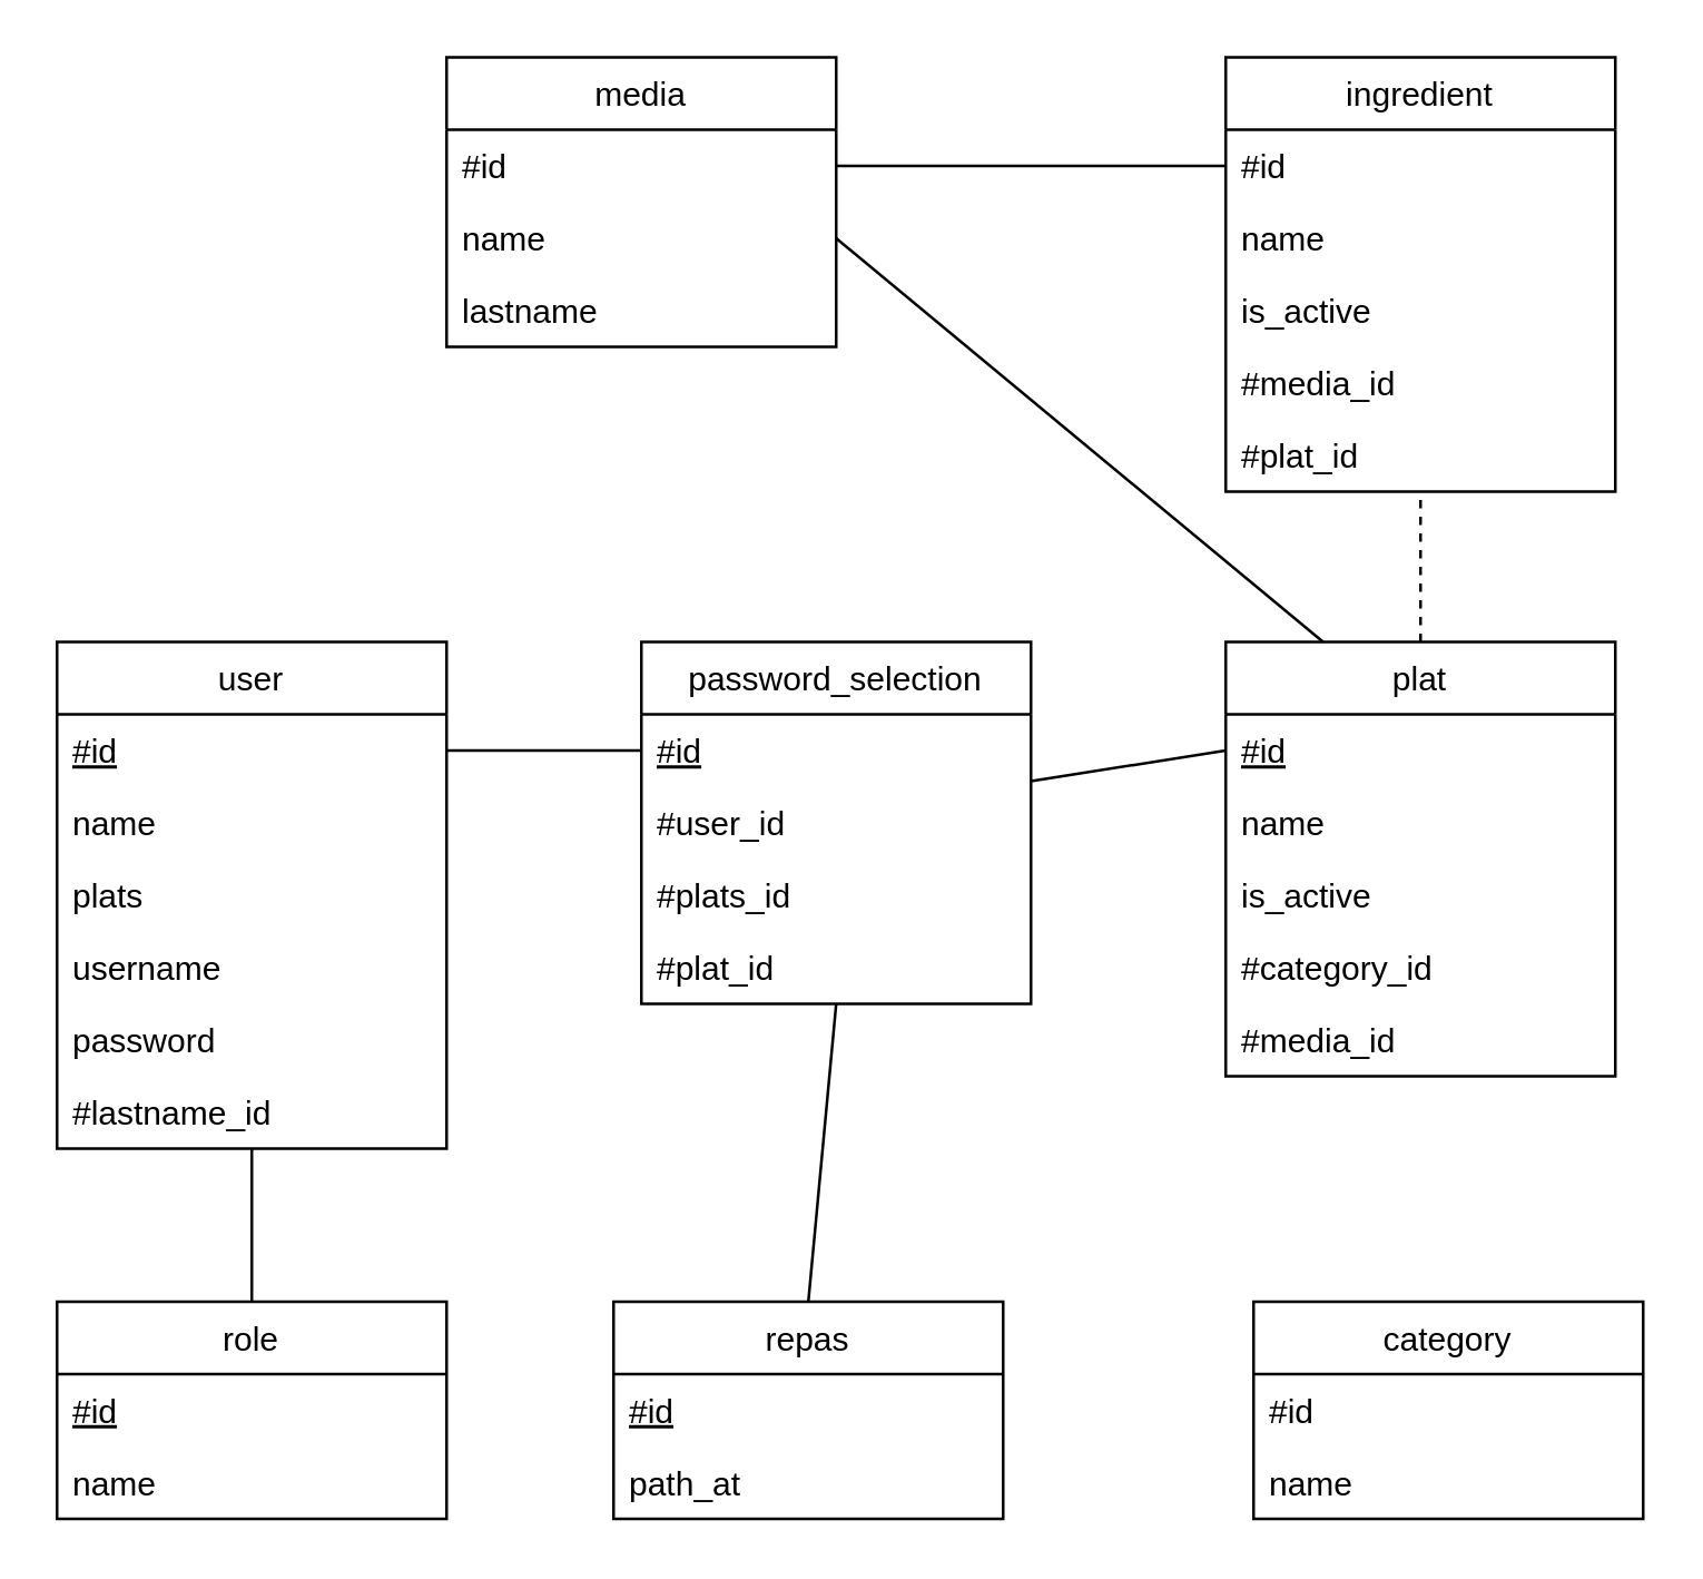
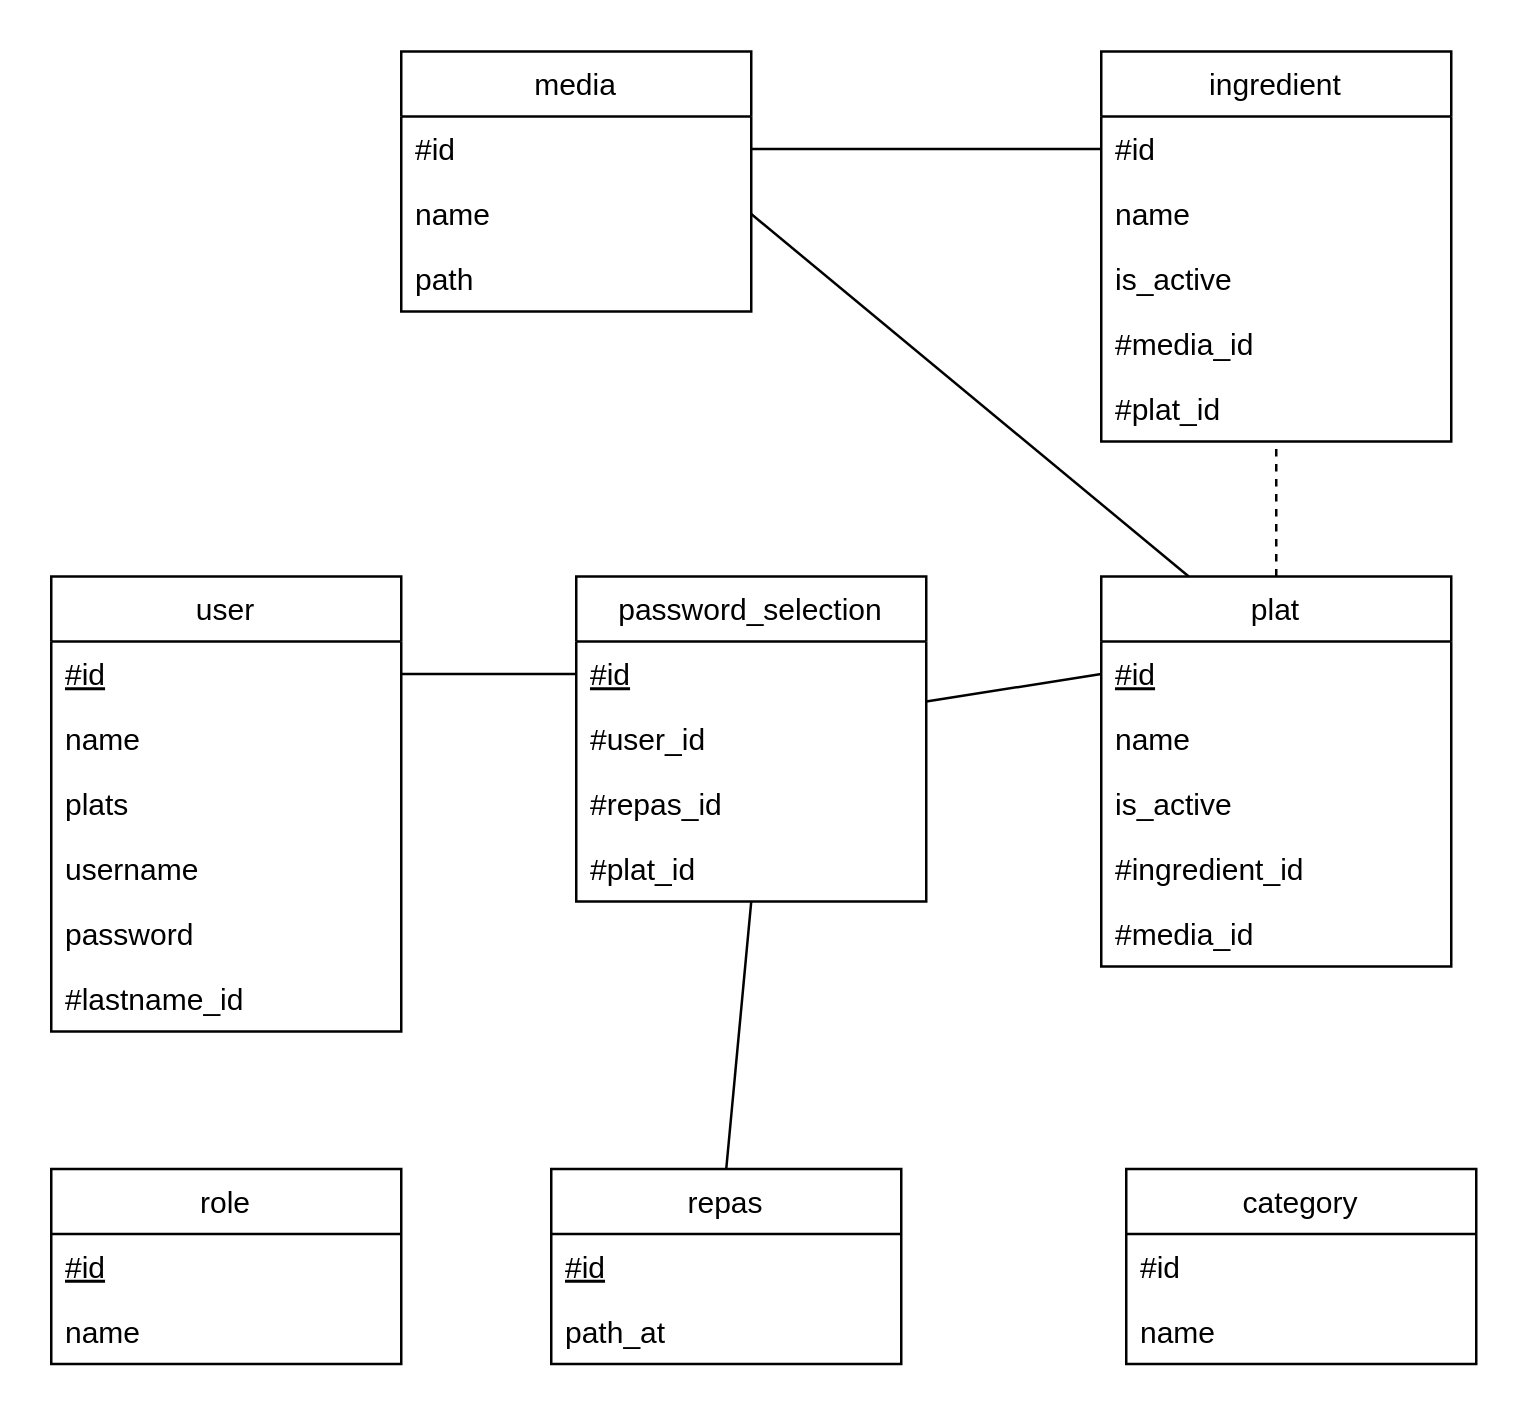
  <mxCell id="0" />
  <mxCell id="1" parent="0" />
  <mxCell id="2" value="user" style="swimlane;fontStyle=0;childLayout=stackLayout;horizontal=1;startSize=26;fillColor=none;horizontalStack=0;resizeParent=1;resizeParentMax=0;resizeLast=0;collapsible=1;marginBottom=0;" vertex="1" parent="1"><mxGeometry x="20" y="230" width="140" height="182" as="geometry" /></mxCell>
  <mxCell id="3" value="#id" style="text;strokeColor=none;fillColor=none;align=left;verticalAlign=top;spacingLeft=4;spacingRight=4;overflow=hidden;rotatable=0;points=[[0,0.5],[1,0.5]];portConstraint=eastwest;fontStyle=4" vertex="1" parent="2"><mxGeometry y="26" width="140" height="26" as="geometry" /></mxCell>
  <mxCell id="4" value="name" style="text;strokeColor=none;fillColor=none;align=left;verticalAlign=top;spacingLeft=4;spacingRight=4;overflow=hidden;rotatable=0;points=[[0,0.5],[1,0.5]];portConstraint=eastwest;" vertex="1" parent="2"><mxGeometry y="52" width="140" height="26" as="geometry" /></mxCell>
  <mxCell id="5" value="plats" style="text;strokeColor=none;fillColor=none;align=left;verticalAlign=top;spacingLeft=4;spacingRight=4;overflow=hidden;rotatable=0;points=[[0,0.5],[1,0.5]];portConstraint=eastwest;" vertex="1" parent="2"><mxGeometry y="78" width="140" height="26" as="geometry" /></mxCell>
  <mxCell id="6" value="username" style="text;strokeColor=none;fillColor=none;align=left;verticalAlign=top;spacingLeft=4;spacingRight=4;overflow=hidden;rotatable=0;points=[[0,0.5],[1,0.5]];portConstraint=eastwest;" vertex="1" parent="2"><mxGeometry y="104" width="140" height="26" as="geometry" /></mxCell>
  <mxCell id="7" value="password" style="text;strokeColor=none;fillColor=none;align=left;verticalAlign=top;spacingLeft=4;spacingRight=4;overflow=hidden;rotatable=0;points=[[0,0.5],[1,0.5]];portConstraint=eastwest;" vertex="1" parent="2"><mxGeometry y="130" width="140" height="26" as="geometry" /></mxCell>
  <mxCell id="8" value="#lastname_id" style="text;strokeColor=none;fillColor=none;align=left;verticalAlign=top;spacingLeft=4;spacingRight=4;overflow=hidden;rotatable=0;points=[[0,0.5],[1,0.5]];portConstraint=eastwest;" vertex="1" parent="2"><mxGeometry y="156" width="140" height="26" as="geometry" /></mxCell>
  <mxCell id="9" value="role" style="swimlane;fontStyle=0;childLayout=stackLayout;horizontal=1;startSize=26;fillColor=none;horizontalStack=0;resizeParent=1;resizeParentMax=0;resizeLast=0;collapsible=1;marginBottom=0;" vertex="1" parent="1"><mxGeometry x="20" y="467" width="140" height="78" as="geometry" /></mxCell>
  <mxCell id="10" value="#id" style="text;strokeColor=none;fillColor=none;align=left;verticalAlign=top;spacingLeft=4;spacingRight=4;overflow=hidden;rotatable=0;points=[[0,0.5],[1,0.5]];portConstraint=eastwest;fontStyle=4" vertex="1" parent="9"><mxGeometry y="26" width="140" height="26" as="geometry" /></mxCell>
  <mxCell id="11" value="name" style="text;strokeColor=none;fillColor=none;align=left;verticalAlign=top;spacingLeft=4;spacingRight=4;overflow=hidden;rotatable=0;points=[[0,0.5],[1,0.5]];portConstraint=eastwest;" vertex="1" parent="9"><mxGeometry y="52" width="140" height="26" as="geometry" /></mxCell>
- <mxCell id="12" value="" style="endArrow=none;html=1;rounded=0;exitX=0.5;exitY=0;exitDx=0;exitDy=0;" edge="1" parent="1" source="9" target="8"><mxGeometry width="50" height="50" relative="1" as="geometry"><mxPoint x="320" y="330" as="sourcePoint" /><mxPoint x="110" y="410" as="targetPoint" /></mxGeometry></mxCell>
  <mxCell id="13" value="plat" style="swimlane;fontStyle=0;childLayout=stackLayout;horizontal=1;startSize=26;fillColor=none;horizontalStack=0;resizeParent=1;resizeParentMax=0;resizeLast=0;collapsible=1;marginBottom=0;" vertex="1" parent="1"><mxGeometry x="440" y="230" width="140" height="156" as="geometry" /></mxCell>
  <mxCell id="14" value="#id" style="text;strokeColor=none;fillColor=none;align=left;verticalAlign=top;spacingLeft=4;spacingRight=4;overflow=hidden;rotatable=0;points=[[0,0.5],[1,0.5]];portConstraint=eastwest;fontStyle=4" vertex="1" parent="13"><mxGeometry y="26" width="140" height="26" as="geometry" /></mxCell>
  <mxCell id="15" value="name" style="text;strokeColor=none;fillColor=none;align=left;verticalAlign=top;spacingLeft=4;spacingRight=4;overflow=hidden;rotatable=0;points=[[0,0.5],[1,0.5]];portConstraint=eastwest;" vertex="1" parent="13"><mxGeometry y="52" width="140" height="26" as="geometry" /></mxCell>
  <mxCell id="16" value="is_active" style="text;strokeColor=none;fillColor=none;align=left;verticalAlign=top;spacingLeft=4;spacingRight=4;overflow=hidden;rotatable=0;points=[[0,0.5],[1,0.5]];portConstraint=eastwest;" vertex="1" parent="13"><mxGeometry y="78" width="140" height="26" as="geometry" /></mxCell>
- <mxCell id="17" value="#category_id" style="text;strokeColor=none;fillColor=none;align=left;verticalAlign=top;spacingLeft=4;spacingRight=4;overflow=hidden;rotatable=0;points=[[0,0.5],[1,0.5]];portConstraint=eastwest;" vertex="1" parent="13"><mxGeometry y="104" width="140" height="26" as="geometry" /></mxCell>
+ <mxCell id="17" value="#ingredient_id" style="text;strokeColor=none;fillColor=none;align=left;verticalAlign=top;spacingLeft=4;spacingRight=4;overflow=hidden;rotatable=0;points=[[0,0.5],[1,0.5]];portConstraint=eastwest;" vertex="1" parent="13"><mxGeometry y="104" width="140" height="26" as="geometry" /></mxCell>
  <mxCell id="18" value="#media_id" style="text;strokeColor=none;fillColor=none;align=left;verticalAlign=top;spacingLeft=4;spacingRight=4;overflow=hidden;rotatable=0;points=[[0,0.5],[1,0.5]];portConstraint=eastwest;" vertex="1" parent="13"><mxGeometry y="130" width="140" height="26" as="geometry" /></mxCell>
  <mxCell id="19" value="repas" style="swimlane;fontStyle=0;childLayout=stackLayout;horizontal=1;startSize=26;fillColor=none;horizontalStack=0;resizeParent=1;resizeParentMax=0;resizeLast=0;collapsible=1;marginBottom=0;" vertex="1" parent="1"><mxGeometry x="220" y="467" width="140" height="78" as="geometry" /></mxCell>
  <mxCell id="20" value="#id" style="text;strokeColor=none;fillColor=none;align=left;verticalAlign=top;spacingLeft=4;spacingRight=4;overflow=hidden;rotatable=0;points=[[0,0.5],[1,0.5]];portConstraint=eastwest;fontStyle=4" vertex="1" parent="19"><mxGeometry y="26" width="140" height="26" as="geometry" /></mxCell>
  <mxCell id="21" value="path_at" style="text;strokeColor=none;fillColor=none;align=left;verticalAlign=top;spacingLeft=4;spacingRight=4;overflow=hidden;rotatable=0;points=[[0,0.5],[1,0.5]];portConstraint=eastwest;" vertex="1" parent="19"><mxGeometry y="52" width="140" height="26" as="geometry" /></mxCell>
  <mxCell id="22" value="password_selection" style="swimlane;fontStyle=0;childLayout=stackLayout;horizontal=1;startSize=26;fillColor=none;horizontalStack=0;resizeParent=1;resizeParentMax=0;resizeLast=0;collapsible=1;marginBottom=0;" vertex="1" parent="1"><mxGeometry x="230" y="230" width="140" height="130" as="geometry" /></mxCell>
  <mxCell id="23" value="#id" style="text;strokeColor=none;fillColor=none;align=left;verticalAlign=top;spacingLeft=4;spacingRight=4;overflow=hidden;rotatable=0;points=[[0,0.5],[1,0.5]];portConstraint=eastwest;fontStyle=4" vertex="1" parent="22"><mxGeometry y="26" width="140" height="26" as="geometry" /></mxCell>
  <mxCell id="24" value="#user_id" style="text;strokeColor=none;fillColor=none;align=left;verticalAlign=top;spacingLeft=4;spacingRight=4;overflow=hidden;rotatable=0;points=[[0,0.5],[1,0.5]];portConstraint=eastwest;" vertex="1" parent="22"><mxGeometry y="52" width="140" height="26" as="geometry" /></mxCell>
- <mxCell id="25" value="#plats_id" style="text;strokeColor=none;fillColor=none;align=left;verticalAlign=top;spacingLeft=4;spacingRight=4;overflow=hidden;rotatable=0;points=[[0,0.5],[1,0.5]];portConstraint=eastwest;" vertex="1" parent="22"><mxGeometry y="78" width="140" height="26" as="geometry" /></mxCell>
+ <mxCell id="25" value="#repas_id" style="text;strokeColor=none;fillColor=none;align=left;verticalAlign=top;spacingLeft=4;spacingRight=4;overflow=hidden;rotatable=0;points=[[0,0.5],[1,0.5]];portConstraint=eastwest;" vertex="1" parent="22"><mxGeometry y="78" width="140" height="26" as="geometry" /></mxCell>
  <mxCell id="26" value="#plat_id" style="text;strokeColor=none;fillColor=none;align=left;verticalAlign=top;spacingLeft=4;spacingRight=4;overflow=hidden;rotatable=0;points=[[0,0.5],[1,0.5]];portConstraint=eastwest;" vertex="1" parent="22"><mxGeometry y="104" width="140" height="26" as="geometry" /></mxCell>
  <mxCell id="27" value="" style="endArrow=none;html=1;rounded=0;exitX=1;exitY=0.5;exitDx=0;exitDy=0;entryX=0;entryY=0.5;entryDx=0;entryDy=0;" edge="1" parent="1" source="3" target="23"><mxGeometry width="50" height="50" relative="1" as="geometry"><mxPoint x="160" y="130" as="sourcePoint" /><mxPoint x="210" y="80" as="targetPoint" /></mxGeometry></mxCell>
  <mxCell id="28" value="" style="endArrow=none;html=1;rounded=0;exitX=0;exitY=0.5;exitDx=0;exitDy=0;" edge="1" parent="1" source="14"><mxGeometry width="50" height="50" relative="1" as="geometry"><mxPoint x="320" y="330" as="sourcePoint" /><mxPoint x="370" y="280" as="targetPoint" /></mxGeometry></mxCell>
  <mxCell id="29" value="" style="endArrow=none;html=1;rounded=0;entryX=0.5;entryY=0;entryDx=0;entryDy=0;" edge="1" parent="1" target="19"><mxGeometry width="50" height="50" relative="1" as="geometry"><mxPoint x="300" y="360" as="sourcePoint" /><mxPoint x="370" y="280" as="targetPoint" /></mxGeometry></mxCell>
  <mxCell id="30" value="category" style="swimlane;fontStyle=0;childLayout=stackLayout;horizontal=1;startSize=26;fillColor=none;horizontalStack=0;resizeParent=1;resizeParentMax=0;resizeLast=0;collapsible=1;marginBottom=0;" vertex="1" parent="1"><mxGeometry x="450" y="467" width="140" height="78" as="geometry" /></mxCell>
  <mxCell id="31" value="#id" style="text;strokeColor=none;fillColor=none;align=left;verticalAlign=top;spacingLeft=4;spacingRight=4;overflow=hidden;rotatable=0;points=[[0,0.5],[1,0.5]];portConstraint=eastwest;" vertex="1" parent="30"><mxGeometry y="26" width="140" height="26" as="geometry" /></mxCell>
  <mxCell id="32" value="name" style="text;strokeColor=none;fillColor=none;align=left;verticalAlign=top;spacingLeft=4;spacingRight=4;overflow=hidden;rotatable=0;points=[[0,0.5],[1,0.5]];portConstraint=eastwest;" vertex="1" parent="30"><mxGeometry y="52" width="140" height="26" as="geometry" /></mxCell>
  <mxCell id="33" value="ingredient" style="swimlane;fontStyle=0;childLayout=stackLayout;horizontal=1;startSize=26;fillColor=none;horizontalStack=0;resizeParent=1;resizeParentMax=0;resizeLast=0;collapsible=1;marginBottom=0;" vertex="1" parent="1"><mxGeometry x="440" y="20" width="140" height="156" as="geometry" /></mxCell>
  <mxCell id="34" value="#id" style="text;strokeColor=none;fillColor=none;align=left;verticalAlign=top;spacingLeft=4;spacingRight=4;overflow=hidden;rotatable=0;points=[[0,0.5],[1,0.5]];portConstraint=eastwest;" vertex="1" parent="33"><mxGeometry y="26" width="140" height="26" as="geometry" /></mxCell>
  <mxCell id="35" value="name" style="text;strokeColor=none;fillColor=none;align=left;verticalAlign=top;spacingLeft=4;spacingRight=4;overflow=hidden;rotatable=0;points=[[0,0.5],[1,0.5]];portConstraint=eastwest;" vertex="1" parent="33"><mxGeometry y="52" width="140" height="26" as="geometry" /></mxCell>
  <mxCell id="36" value="is_active" style="text;strokeColor=none;fillColor=none;align=left;verticalAlign=top;spacingLeft=4;spacingRight=4;overflow=hidden;rotatable=0;points=[[0,0.5],[1,0.5]];portConstraint=eastwest;" vertex="1" parent="33"><mxGeometry y="78" width="140" height="26" as="geometry" /></mxCell>
  <mxCell id="37" value="#media_id" style="text;strokeColor=none;fillColor=none;align=left;verticalAlign=top;spacingLeft=4;spacingRight=4;overflow=hidden;rotatable=0;points=[[0,0.5],[1,0.5]];portConstraint=eastwest;" vertex="1" parent="33"><mxGeometry y="104" width="140" height="26" as="geometry" /></mxCell>
  <mxCell id="38" value="#plat_id" style="text;strokeColor=none;fillColor=none;align=left;verticalAlign=top;spacingLeft=4;spacingRight=4;overflow=hidden;rotatable=0;points=[[0,0.5],[1,0.5]];portConstraint=eastwest;" vertex="1" parent="33"><mxGeometry y="130" width="140" height="26" as="geometry" /></mxCell>
  <mxCell id="39" value="" style="endArrow=none;html=1;rounded=0;exitX=0.5;exitY=0;exitDx=0;exitDy=0;dashed=1;" edge="1" parent="1" source="13" target="33"><mxGeometry width="50" height="50" relative="1" as="geometry"><mxPoint x="320" y="330" as="sourcePoint" /><mxPoint x="540" y="150" as="targetPoint" /></mxGeometry></mxCell>
  <mxCell id="40" value="media" style="swimlane;fontStyle=0;childLayout=stackLayout;horizontal=1;startSize=26;fillColor=none;horizontalStack=0;resizeParent=1;resizeParentMax=0;resizeLast=0;collapsible=1;marginBottom=0;" vertex="1" parent="1"><mxGeometry x="160" y="20" width="140" height="104" as="geometry" /></mxCell>
  <mxCell id="41" value="#id" style="text;strokeColor=none;fillColor=none;align=left;verticalAlign=top;spacingLeft=4;spacingRight=4;overflow=hidden;rotatable=0;points=[[0,0.5],[1,0.5]];portConstraint=eastwest;" vertex="1" parent="40"><mxGeometry y="26" width="140" height="26" as="geometry" /></mxCell>
  <mxCell id="42" value="name" style="text;strokeColor=none;fillColor=none;align=left;verticalAlign=top;spacingLeft=4;spacingRight=4;overflow=hidden;rotatable=0;points=[[0,0.5],[1,0.5]];portConstraint=eastwest;" vertex="1" parent="40"><mxGeometry y="52" width="140" height="26" as="geometry" /></mxCell>
- <mxCell id="43" value="lastname" style="text;strokeColor=none;fillColor=none;align=left;verticalAlign=top;spacingLeft=4;spacingRight=4;overflow=hidden;rotatable=0;points=[[0,0.5],[1,0.5]];portConstraint=eastwest;" vertex="1" parent="40"><mxGeometry y="78" width="140" height="26" as="geometry" /></mxCell>
+ <mxCell id="43" value="path" style="text;strokeColor=none;fillColor=none;align=left;verticalAlign=top;spacingLeft=4;spacingRight=4;overflow=hidden;rotatable=0;points=[[0,0.5],[1,0.5]];portConstraint=eastwest;" vertex="1" parent="40"><mxGeometry y="78" width="140" height="26" as="geometry" /></mxCell>
  <mxCell id="44" value="" style="endArrow=none;html=1;rounded=0;entryX=0;entryY=0.5;entryDx=0;entryDy=0;" edge="1" parent="1" source="41" target="34"><mxGeometry width="50" height="50" relative="1" as="geometry"><mxPoint x="320" y="330" as="sourcePoint" /><mxPoint x="370" y="280" as="targetPoint" /></mxGeometry></mxCell>
  <mxCell id="45" value="" style="endArrow=none;html=1;rounded=0;entryX=1;entryY=0.5;entryDx=0;entryDy=0;exitX=0.25;exitY=0;exitDx=0;exitDy=0;" edge="1" parent="1" source="13" target="42"><mxGeometry width="50" height="50" relative="1" as="geometry"><mxPoint x="410" y="180" as="sourcePoint" /><mxPoint x="330" y="90" as="targetPoint" /></mxGeometry></mxCell>
